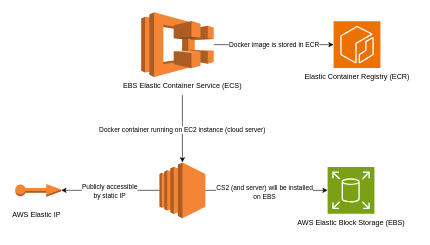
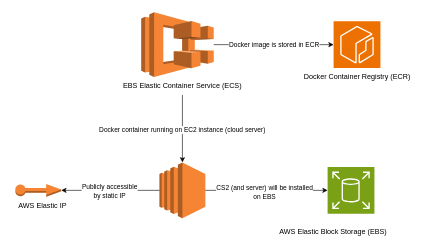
  <mxCell id="0" />
  <mxCell id="1" parent="0" />
  <mxCell id="2" value="" style="group" vertex="1" connectable="0" parent="1"><mxGeometry x="190.75" y="20" width="225" height="140" as="geometry" /></mxCell>
  <mxCell id="3" value="" style="outlineConnect=0;dashed=0;verticalLabelPosition=bottom;verticalAlign=top;align=center;html=1;shape=mxgraph.aws3.ecs;fillColor=#F58534;gradientColor=none;" vertex="1" parent="2"><mxGeometry x="43.902" width="120.732" height="107.692" as="geometry" /></mxCell>
  <mxCell id="4" value="EBS Elastic Container Service (ECS)" style="text;html=1;align=center;verticalAlign=middle;resizable=0;points=[];autosize=1;strokeColor=none;fillColor=none;" vertex="1" parent="2"><mxGeometry x="2.497" y="107.692" width="220" height="30" as="geometry" /></mxCell>
  <mxCell id="5" value="" style="outlineConnect=0;dashed=0;verticalLabelPosition=bottom;verticalAlign=top;align=center;html=1;shape=mxgraph.aws3.ec2;fillColor=#F58534;gradientColor=none;" vertex="1" parent="1"><mxGeometry x="265" y="270" width="76.5" height="93" as="geometry" /></mxCell>
  <mxCell id="6" value="" style="endArrow=classic;html=1;rounded=0;" edge="1" parent="1" source="4" target="5"><mxGeometry width="50" height="50" relative="1" as="geometry"><mxPoint x="300" y="160" as="sourcePoint" /><mxPoint x="335" y="290" as="targetPoint" /></mxGeometry></mxCell>
  <mxCell id="7" value="Docker container running on EC2 instance (cloud server)" style="edgeLabel;html=1;align=center;verticalAlign=middle;resizable=0;points=[];" vertex="1" connectable="0" parent="6"><mxGeometry x="0.037" y="-1" relative="1" as="geometry"><mxPoint as="offset" /></mxGeometry></mxCell>
  <mxCell id="8" value="" style="sketch=0;points=[[0,0,0],[0.25,0,0],[0.5,0,0],[0.75,0,0],[1,0,0],[0,1,0],[0.25,1,0],[0.5,1,0],[0.75,1,0],[1,1,0],[0,0.25,0],[0,0.5,0],[0,0.75,0],[1,0.25,0],[1,0.5,0],[1,0.75,0]];outlineConnect=0;fontColor=#232F3E;fillColor=#7AA116;strokeColor=#ffffff;dashed=0;verticalLabelPosition=bottom;verticalAlign=top;align=center;html=1;fontSize=12;fontStyle=0;aspect=fixed;shape=mxgraph.aws4.resourceIcon;resIcon=mxgraph.aws4.elastic_block_store;" vertex="1" parent="1"><mxGeometry x="545" y="277.5" width="78" height="78" as="geometry" /></mxCell>
- <mxCell id="9" value="AWS Elastic Block Storage (EBS)" style="text;html=1;align=center;verticalAlign=middle;resizable=0;points=[];autosize=1;strokeColor=none;fillColor=none;" vertex="1" parent="1"><mxGeometry x="484" y="355.5" width="200" height="30" as="geometry" /></mxCell>
+ <mxCell id="9" value="AWS Elastic Block Storage (EBS)" style="text;html=1;align=center;verticalAlign=middle;resizable=0;points=[];autosize=1;strokeColor=none;fillColor=none;" vertex="1" parent="1"><mxGeometry x="454" y="370.5" width="200" height="30" as="geometry" /></mxCell>
  <mxCell id="10" value="" style="endArrow=classic;html=1;rounded=0;" edge="1" parent="1" source="5" target="8"><mxGeometry width="50" height="50" relative="1" as="geometry"><mxPoint x="345" y="310" as="sourcePoint" /><mxPoint x="395" y="260" as="targetPoint" /></mxGeometry></mxCell>
  <mxCell id="11" value="CS2 (and server) will be installed&lt;div&gt;on EBS&lt;/div&gt;" style="edgeLabel;html=1;align=center;verticalAlign=middle;resizable=0;points=[];" vertex="1" connectable="0" parent="10"><mxGeometry x="-0.032" y="-2" relative="1" as="geometry"><mxPoint y="1" as="offset" /></mxGeometry></mxCell>
  <mxCell id="12" value="" style="endArrow=classic;html=1;rounded=0;" edge="1" parent="1" source="5" target="14"><mxGeometry width="50" height="50" relative="1" as="geometry"><mxPoint x="265" y="317" as="sourcePoint" /><mxPoint x="105" y="317" as="targetPoint" /></mxGeometry></mxCell>
  <mxCell id="13" value="Publicly accessible&lt;div&gt;by static IP&lt;/div&gt;" style="edgeLabel;html=1;align=center;verticalAlign=middle;resizable=0;points=[];" vertex="1" connectable="0" parent="12"><mxGeometry x="0.028" y="1" relative="1" as="geometry"><mxPoint as="offset" /></mxGeometry></mxCell>
  <mxCell id="14" value="" style="outlineConnect=0;dashed=0;verticalLabelPosition=bottom;verticalAlign=top;align=center;html=1;shape=mxgraph.aws3.elastic_ip;fillColor=#F58534;gradientColor=none;" vertex="1" parent="1"><mxGeometry x="25" y="306" width="76.5" height="21" as="geometry" /></mxCell>
- <mxCell id="15" value="AWS Elastic IP" style="text;html=1;align=center;verticalAlign=middle;resizable=0;points=[];autosize=1;strokeColor=none;fillColor=none;" vertex="1" parent="1"><mxGeometry x="10" y="342" width="100" height="30" as="geometry" /></mxCell>
+ <mxCell id="15" value="AWS Elastic IP" style="text;html=1;align=center;verticalAlign=middle;resizable=0;points=[];autosize=1;strokeColor=none;fillColor=none;" vertex="1" parent="1"><mxGeometry x="20" y="327" width="100" height="30" as="geometry" /></mxCell>
  <mxCell id="16" value="" style="endArrow=classic;html=1;rounded=0;" edge="1" parent="1" source="3" target="18"><mxGeometry width="50" height="50" relative="1" as="geometry"><mxPoint x="315" y="380" as="sourcePoint" /><mxPoint x="575" y="70" as="targetPoint" /></mxGeometry></mxCell>
  <mxCell id="17" value="Docker image is stored in ECR" style="edgeLabel;html=1;align=center;verticalAlign=middle;resizable=0;points=[];" vertex="1" connectable="0" parent="16"><mxGeometry x="-0.292" y="-1" relative="1" as="geometry"><mxPoint x="29" y="-1" as="offset" /></mxGeometry></mxCell>
  <mxCell id="18" value="" style="sketch=0;points=[[0,0,0],[0.25,0,0],[0.5,0,0],[0.75,0,0],[1,0,0],[0,1,0],[0.25,1,0],[0.5,1,0],[0.75,1,0],[1,1,0],[0,0.25,0],[0,0.5,0],[0,0.75,0],[1,0.25,0],[1,0.5,0],[1,0.75,0]];outlineConnect=0;fontColor=#232F3E;fillColor=#ED7100;strokeColor=#ffffff;dashed=0;verticalLabelPosition=bottom;verticalAlign=top;align=center;html=1;fontSize=12;fontStyle=0;aspect=fixed;shape=mxgraph.aws4.resourceIcon;resIcon=mxgraph.aws4.ecr;" vertex="1" parent="1"><mxGeometry x="555" y="34.85" width="78" height="78" as="geometry" /></mxCell>
- <mxCell id="19" value="Elastic Container Registry (ECR)" style="text;html=1;align=center;verticalAlign=middle;resizable=0;points=[];autosize=1;strokeColor=none;fillColor=none;" vertex="1" parent="1"><mxGeometry x="494" y="112.85" width="200" height="30" as="geometry" /></mxCell>
+ <mxCell id="19" value="Docker Container Registry (ECR)" style="text;html=1;align=center;verticalAlign=middle;resizable=0;points=[];autosize=1;strokeColor=none;fillColor=none;" vertex="1" parent="1"><mxGeometry x="494" y="112.85" width="200" height="30" as="geometry" /></mxCell>
